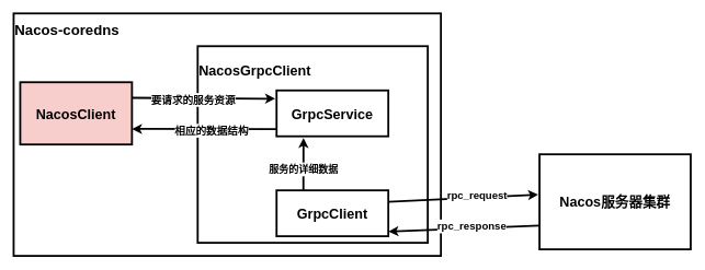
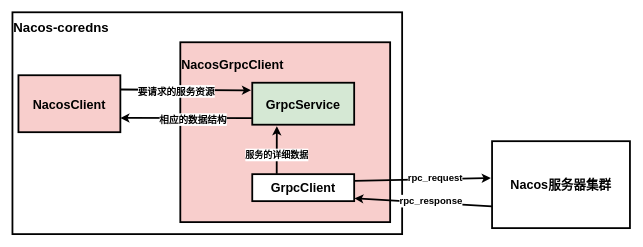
  <mxCell id="0" />
  <mxCell id="1" parent="0" />
  <mxCell id="2" value="&lt;div style=&quot;&quot;&gt;&lt;span style=&quot;background-color: initial;&quot;&gt;&lt;font style=&quot;font-size: 22px;&quot;&gt;&lt;b&gt;Nacos-coredns&lt;/b&gt;&lt;/font&gt;&lt;/span&gt;&lt;/div&gt;&lt;div style=&quot;&quot;&gt;&lt;span style=&quot;background-color: initial;&quot;&gt;&lt;font style=&quot;font-size: 22px;&quot;&gt;&lt;b&gt;&lt;br&gt;&lt;/b&gt;&lt;/font&gt;&lt;/span&gt;&lt;/div&gt;&lt;div style=&quot;&quot;&gt;&lt;span style=&quot;background-color: initial;&quot;&gt;&lt;font style=&quot;font-size: 22px;&quot;&gt;&lt;b&gt;&lt;br&gt;&lt;/b&gt;&lt;/font&gt;&lt;/span&gt;&lt;/div&gt;&lt;div style=&quot;&quot;&gt;&lt;span style=&quot;background-color: initial;&quot;&gt;&lt;font style=&quot;font-size: 22px;&quot;&gt;&lt;b&gt;&lt;br&gt;&lt;/b&gt;&lt;/font&gt;&lt;/span&gt;&lt;/div&gt;&lt;div style=&quot;&quot;&gt;&lt;span style=&quot;background-color: initial;&quot;&gt;&lt;font style=&quot;font-size: 22px;&quot;&gt;&lt;b&gt;&lt;br&gt;&lt;/b&gt;&lt;/font&gt;&lt;/span&gt;&lt;/div&gt;&lt;div style=&quot;&quot;&gt;&lt;span style=&quot;background-color: initial;&quot;&gt;&lt;font style=&quot;font-size: 22px;&quot;&gt;&lt;b&gt;&lt;br&gt;&lt;/b&gt;&lt;/font&gt;&lt;/span&gt;&lt;/div&gt;&lt;div style=&quot;&quot;&gt;&lt;span style=&quot;background-color: initial;&quot;&gt;&lt;font style=&quot;font-size: 22px;&quot;&gt;&lt;b&gt;&lt;br&gt;&lt;/b&gt;&lt;/font&gt;&lt;/span&gt;&lt;/div&gt;&lt;div style=&quot;&quot;&gt;&lt;span style=&quot;background-color: initial;&quot;&gt;&lt;font style=&quot;font-size: 22px;&quot;&gt;&lt;b&gt;&lt;br&gt;&lt;/b&gt;&lt;/font&gt;&lt;/span&gt;&lt;/div&gt;&lt;div style=&quot;&quot;&gt;&lt;span style=&quot;background-color: initial;&quot;&gt;&lt;font style=&quot;font-size: 22px;&quot;&gt;&lt;b&gt;&lt;br&gt;&lt;/b&gt;&lt;/font&gt;&lt;/span&gt;&lt;/div&gt;&lt;div style=&quot;&quot;&gt;&lt;span style=&quot;background-color: initial;&quot;&gt;&lt;font style=&quot;font-size: 22px;&quot;&gt;&lt;b&gt;&lt;br&gt;&lt;/b&gt;&lt;/font&gt;&lt;/span&gt;&lt;/div&gt;&lt;div style=&quot;&quot;&gt;&lt;span style=&quot;background-color: initial;&quot;&gt;&lt;font style=&quot;font-size: 22px;&quot;&gt;&lt;b&gt;&lt;br&gt;&lt;/b&gt;&lt;/font&gt;&lt;/span&gt;&lt;/div&gt;&lt;div style=&quot;&quot;&gt;&lt;span style=&quot;background-color: initial;&quot;&gt;&lt;font style=&quot;font-size: 22px;&quot;&gt;&lt;b&gt;&lt;br&gt;&lt;/b&gt;&lt;/font&gt;&lt;/span&gt;&lt;/div&gt;&lt;div style=&quot;&quot;&gt;&lt;span style=&quot;background-color: initial;&quot;&gt;&lt;font style=&quot;font-size: 22px;&quot;&gt;&lt;br&gt;&lt;/font&gt;&lt;/span&gt;&lt;/div&gt;" style="rounded=0;whiteSpace=wrap;html=1;align=left;strokeWidth=3;" parent="1" vertex="1"><mxGeometry x="20" y="20" width="650" height="370" as="geometry" /></mxCell>
- <mxCell id="3" value="&lt;b&gt;NacosGrpcClient&lt;br&gt;&lt;br&gt;&lt;br&gt;&lt;br&gt;&lt;br&gt;&lt;br&gt;&lt;br&gt;&lt;br&gt;&lt;br&gt;&lt;br&gt;&lt;/b&gt;" style="rounded=0;whiteSpace=wrap;html=1;fontSize=21;align=left;strokeWidth=3;" parent="1" vertex="1"><mxGeometry x="300" y="70" width="350" height="300" as="geometry" /></mxCell>
- <mxCell id="4" value="&lt;b&gt;GrpcClient&lt;/b&gt;" style="rounded=0;whiteSpace=wrap;html=1;fontSize=21;strokeWidth=3;" parent="1" vertex="1"><mxGeometry x="420" y="290" width="170" height="70" as="geometry" /></mxCell>
- <mxCell id="5" value="&lt;b&gt;GrpcService&lt;/b&gt;" style="rounded=0;whiteSpace=wrap;html=1;fontSize=21;strokeWidth=3;" parent="1" vertex="1"><mxGeometry x="420" y="137.5" width="170" height="70" as="geometry" /></mxCell>
+ <mxCell id="3" value="&lt;b&gt;NacosGrpcClient&lt;br&gt;&lt;br&gt;&lt;br&gt;&lt;br&gt;&lt;br&gt;&lt;br&gt;&lt;br&gt;&lt;br&gt;&lt;br&gt;&lt;br&gt;&lt;/b&gt;" style="rounded=0;whiteSpace=wrap;html=1;fontSize=21;align=left;strokeWidth=3;fillColor=#f8cecc;" parent="1" vertex="1"><mxGeometry x="300" y="70" width="350" height="300" as="geometry" /></mxCell>
+ <mxCell id="4" value="&lt;b&gt;GrpcClient&lt;/b&gt;" style="rounded=0;whiteSpace=wrap;html=1;fontSize=21;strokeWidth=3;" parent="1" vertex="1"><mxGeometry x="420" y="290" width="170" height="45" as="geometry" /></mxCell>
+ <mxCell id="5" value="&lt;b&gt;GrpcService&lt;/b&gt;" style="rounded=0;whiteSpace=wrap;html=1;fontSize=21;strokeWidth=3;fillColor=#d5e8d4;" parent="1" vertex="1"><mxGeometry x="420" y="137.5" width="170" height="70" as="geometry" /></mxCell>
  <mxCell id="6" value="&lt;b&gt;Nacos服务器集群&lt;/b&gt;" style="rounded=0;whiteSpace=wrap;html=1;fontSize=21;strokeWidth=3;" parent="1" vertex="1"><mxGeometry x="820" y="235" width="230" height="145" as="geometry" /></mxCell>
  <mxCell id="7" value="" style="endArrow=classic;html=1;rounded=0;fontSize=21;exitX=1;exitY=0.25;exitDx=0;exitDy=0;entryX=-0.012;entryY=0.181;entryDx=0;entryDy=0;entryPerimeter=0;strokeWidth=3;" parent="1" source="9" target="5" edge="1"><mxGeometry width="50" height="50" relative="1" as="geometry"><mxPoint x="200" y="157.5" as="sourcePoint" /><mxPoint x="250" y="270" as="targetPoint" /></mxGeometry></mxCell>
  <mxCell id="8" value="&lt;b&gt;&lt;font style=&quot;font-size: 16px;&quot;&gt;要请求的服务资源&lt;/font&gt;&lt;/b&gt;" style="edgeLabel;html=1;align=center;verticalAlign=middle;resizable=0;points=[];fontSize=18;" parent="7" vertex="1" connectable="0"><mxGeometry x="-0.147" y="-2" relative="1" as="geometry"><mxPoint as="offset" /></mxGeometry></mxCell>
  <mxCell id="9" value="&lt;b&gt;NacosClient&lt;/b&gt;" style="rounded=0;whiteSpace=wrap;html=1;fontSize=21;strokeWidth=3;fillColor=#f8cecc;" parent="1" vertex="1"><mxGeometry x="30" y="125" width="170" height="95" as="geometry" /></mxCell>
  <mxCell id="10" value="" style="endArrow=classic;html=1;rounded=0;fontSize=21;exitX=-0.004;exitY=0.841;exitDx=0;exitDy=0;entryX=1;entryY=0.75;entryDx=0;entryDy=0;exitPerimeter=0;strokeWidth=3;" parent="1" source="5" target="9" edge="1"><mxGeometry width="50" height="50" relative="1" as="geometry"><mxPoint x="390" y="310" as="sourcePoint" /><mxPoint x="440" y="260" as="targetPoint" /></mxGeometry></mxCell>
  <mxCell id="11" value="&lt;b&gt;&lt;font style=&quot;font-size: 16px;&quot;&gt;相应的数据结构&lt;/font&gt;&lt;/b&gt;" style="edgeLabel;html=1;align=center;verticalAlign=middle;resizable=0;points=[];fontSize=18;" parent="10" vertex="1" connectable="0"><mxGeometry x="-0.097" y="2" relative="1" as="geometry"><mxPoint as="offset" /></mxGeometry></mxCell>
  <mxCell id="12" value="" style="endArrow=classic;html=1;rounded=0;fontSize=21;exitX=0;exitY=0.75;exitDx=0;exitDy=0;entryX=1.001;entryY=0.897;entryDx=0;entryDy=0;entryPerimeter=0;strokeWidth=3;" parent="1" source="6" target="4" edge="1"><mxGeometry width="50" height="50" relative="1" as="geometry"><mxPoint x="680" y="330" as="sourcePoint" /><mxPoint x="730" y="280" as="targetPoint" /></mxGeometry></mxCell>
  <mxCell id="13" value="&lt;font style=&quot;font-size: 16px;&quot;&gt;&lt;b&gt;rpc_response&lt;/b&gt;&lt;/font&gt;" style="edgeLabel;html=1;align=center;verticalAlign=middle;resizable=0;points=[];fontSize=18;" parent="12" vertex="1" connectable="0"><mxGeometry x="-0.105" y="-3" relative="1" as="geometry"><mxPoint as="offset" /></mxGeometry></mxCell>
  <mxCell id="14" value="" style="endArrow=classic;html=1;rounded=0;fontSize=21;exitX=1;exitY=0.25;exitDx=0;exitDy=0;entryX=-0.009;entryY=0.424;entryDx=0;entryDy=0;entryPerimeter=0;strokeWidth=3;" parent="1" source="4" target="6" edge="1"><mxGeometry width="50" height="50" relative="1" as="geometry"><mxPoint x="890" y="363.75" as="sourcePoint" /><mxPoint x="600.17" y="362.79" as="targetPoint" /></mxGeometry></mxCell>
  <mxCell id="15" value="&lt;font style=&quot;font-size: 16px;&quot;&gt;&lt;b&gt;rpc_request&lt;/b&gt;&lt;/font&gt;" style="edgeLabel;html=1;align=center;verticalAlign=middle;resizable=0;points=[];fontSize=18;" parent="14" vertex="1" connectable="0"><mxGeometry x="0.185" y="3" relative="1" as="geometry"><mxPoint as="offset" /></mxGeometry></mxCell>
  <mxCell id="16" value="" style="endArrow=classic;html=1;rounded=0;fontSize=21;exitX=0.24;exitY=-0.011;exitDx=0;exitDy=0;exitPerimeter=0;strokeWidth=3;" parent="1" source="4" edge="1"><mxGeometry width="50" height="50" relative="1" as="geometry"><mxPoint x="579.26" y="218.97" as="sourcePoint" /><mxPoint x="461" y="210" as="targetPoint" /></mxGeometry></mxCell>
  <mxCell id="17" value="&lt;span style=&quot;font-size: 15px;&quot;&gt;&lt;b&gt;服务的详细数据&lt;/b&gt;&lt;/span&gt;" style="edgeLabel;html=1;align=center;verticalAlign=middle;resizable=0;points=[];fontSize=18;" parent="16" vertex="1" connectable="0"><mxGeometry x="-0.192" relative="1" as="geometry"><mxPoint as="offset" /></mxGeometry></mxCell>
